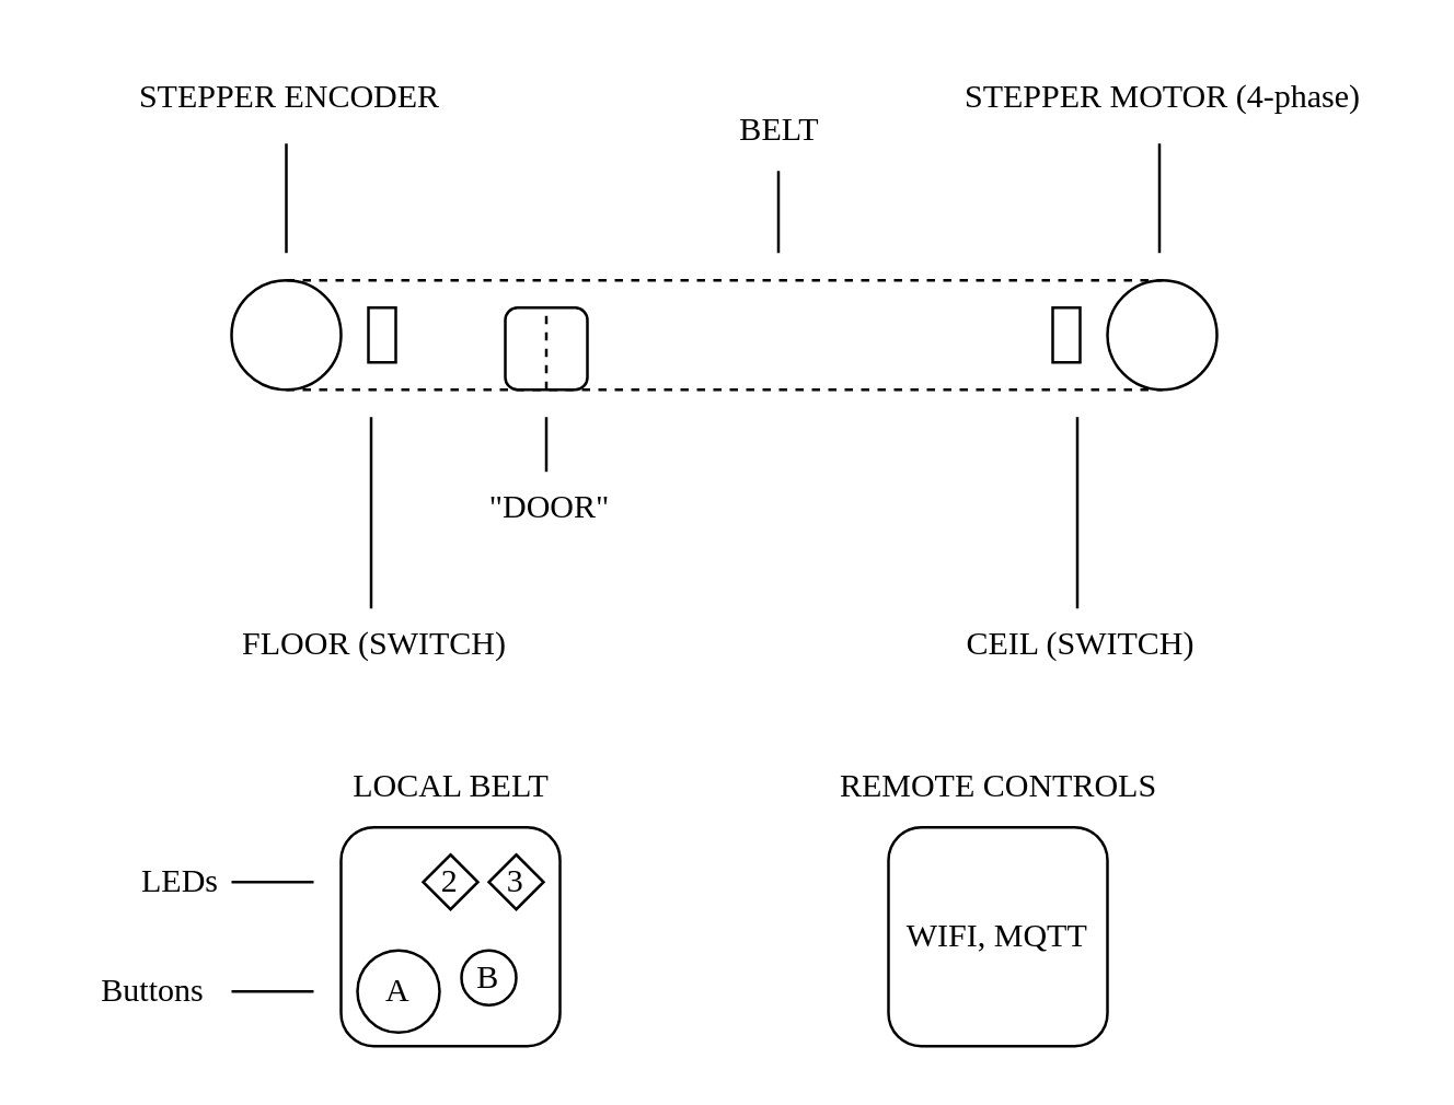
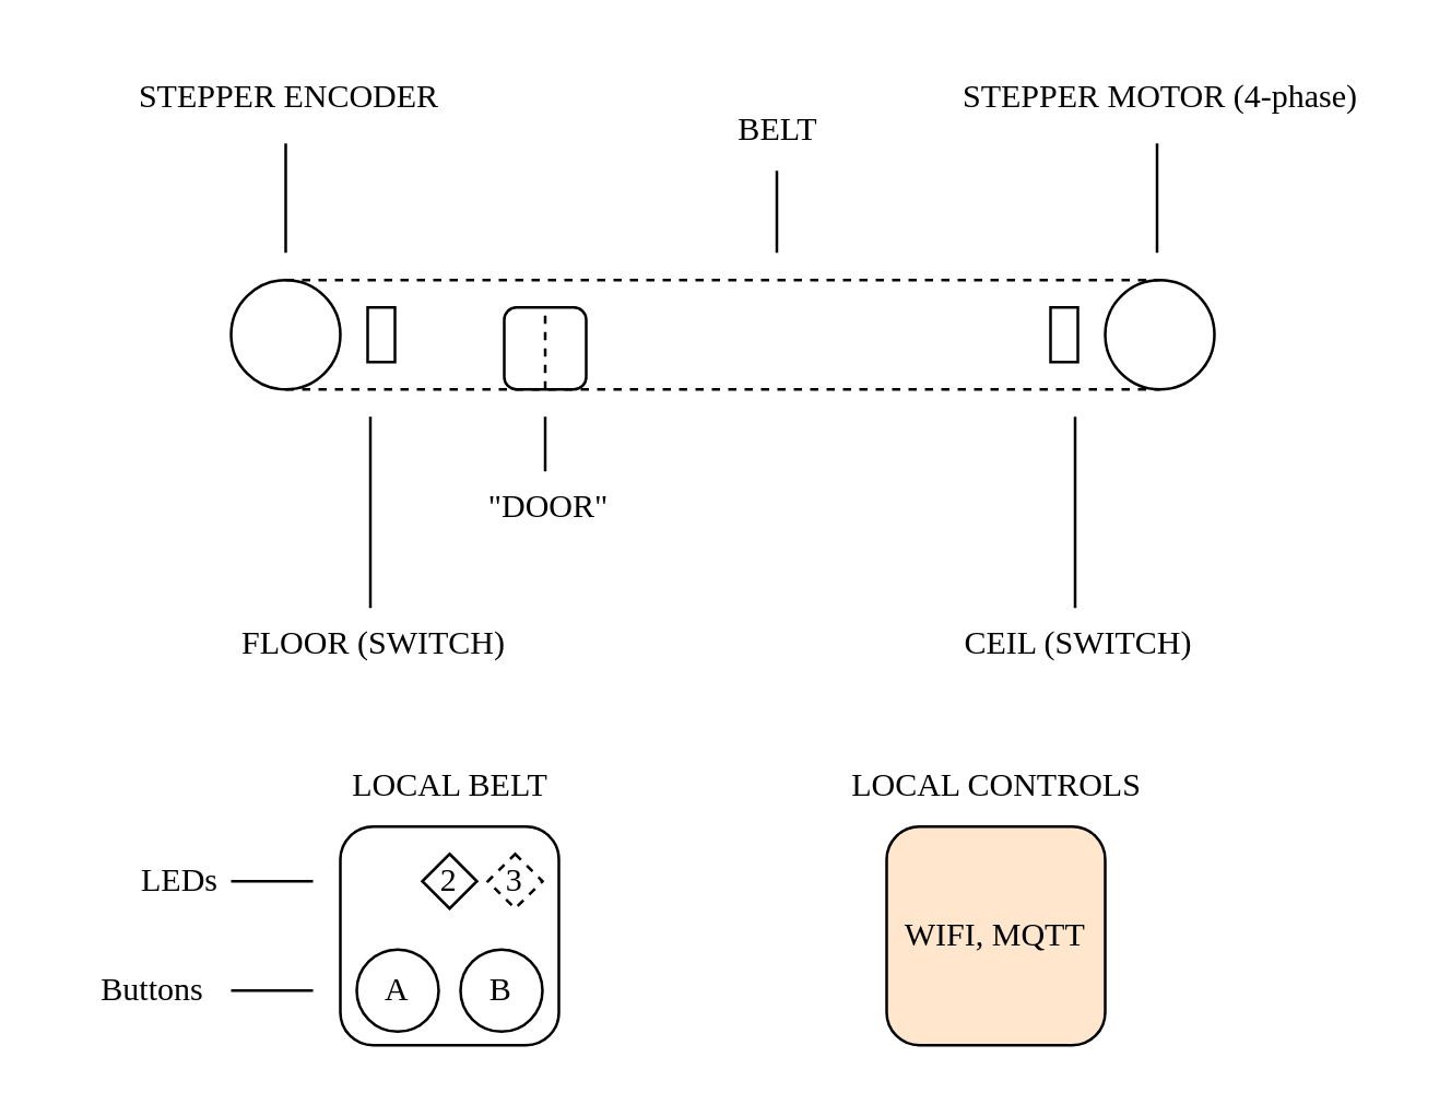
  <mxCell id="0" />
  <mxCell id="1" parent="0" />
  <mxCell id="2" value="" style="rounded=0;whiteSpace=wrap;html=1;fontFamily=Ubuntu Sans;fontSource=https%3A%2F%2Ffonts.googleapis.com%2Fcss%3Ffamily%3DUbuntu%2BSans;" vertex="1" parent="1"><mxGeometry x="134" y="112" width="10" height="20" as="geometry" /></mxCell>
  <mxCell id="3" value="" style="rounded=0;whiteSpace=wrap;html=1;fontFamily=Ubuntu Sans;fontSource=https%3A%2F%2Ffonts.googleapis.com%2Fcss%3Ffamily%3DUbuntu%2BSans;" vertex="1" parent="1"><mxGeometry x="384" y="112" width="10" height="20" as="geometry" /></mxCell>
  <mxCell id="4" value="" style="ellipse;whiteSpace=wrap;html=1;aspect=fixed;fontFamily=Ubuntu Sans;fontSource=https%3A%2F%2Ffonts.googleapis.com%2Fcss%3Ffamily%3DUbuntu%2BSans;" vertex="1" parent="1"><mxGeometry x="84" y="102" width="40" height="40" as="geometry" /></mxCell>
  <mxCell id="5" value="" style="ellipse;whiteSpace=wrap;html=1;aspect=fixed;fontFamily=Ubuntu Sans;fontSource=https%3A%2F%2Ffonts.googleapis.com%2Fcss%3Ffamily%3DUbuntu%2BSans;" vertex="1" parent="1"><mxGeometry x="404" y="102" width="40" height="40" as="geometry" /></mxCell>
  <mxCell id="6" value="" style="rounded=1;whiteSpace=wrap;html=1;fontFamily=Ubuntu Sans;fontSource=https%3A%2F%2Ffonts.googleapis.com%2Fcss%3Ffamily%3DUbuntu%2BSans;" vertex="1" parent="1"><mxGeometry x="184" y="112" width="30" height="30" as="geometry" /></mxCell>
  <mxCell id="7" value="" style="endArrow=none;dashed=1;html=1;rounded=0;exitX=0.5;exitY=1;exitDx=0;exitDy=0;entryX=0.5;entryY=1;entryDx=0;entryDy=0;fontFamily=Ubuntu Sans;fontSource=https%3A%2F%2Ffonts.googleapis.com%2Fcss%3Ffamily%3DUbuntu%2BSans;" edge="1" parent="1" source="4" target="5"><mxGeometry width="50" height="50" relative="1" as="geometry"><mxPoint x="354" y="122" as="sourcePoint" /><mxPoint x="404" y="72" as="targetPoint" /></mxGeometry></mxCell>
  <mxCell id="8" value="" style="endArrow=none;dashed=1;html=1;rounded=0;entryX=0.5;entryY=0;entryDx=0;entryDy=0;exitX=0.5;exitY=1;exitDx=0;exitDy=0;fontFamily=Ubuntu Sans;fontSource=https%3A%2F%2Ffonts.googleapis.com%2Fcss%3Ffamily%3DUbuntu%2BSans;" edge="1" parent="1" source="6" target="6"><mxGeometry width="50" height="50" relative="1" as="geometry"><mxPoint x="204" y="142" as="sourcePoint" /><mxPoint x="194" y="112" as="targetPoint" /></mxGeometry></mxCell>
  <mxCell id="9" value="" style="endArrow=none;dashed=1;html=1;rounded=0;fontFamily=Ubuntu Sans;fontSource=https%3A%2F%2Ffonts.googleapis.com%2Fcss%3Ffamily%3DUbuntu%2BSans;" edge="1" parent="1"><mxGeometry width="50" height="50" relative="1" as="geometry"><mxPoint x="104" y="102" as="sourcePoint" /><mxPoint x="424" y="102" as="targetPoint" /></mxGeometry></mxCell>
  <mxCell id="10" value="" style="endArrow=none;html=1;rounded=0;fontFamily=Ubuntu Sans;fontSource=https%3A%2F%2Ffonts.googleapis.com%2Fcss%3Ffamily%3DUbuntu%2BSans;" edge="1" parent="1"><mxGeometry width="50" height="50" relative="1" as="geometry"><mxPoint x="135" y="152" as="sourcePoint" /><mxPoint x="135" y="222" as="targetPoint" /></mxGeometry></mxCell>
  <mxCell id="11" value="FLOOR (SWITCH)" style="text;html=1;align=center;verticalAlign=middle;resizable=0;points=[];autosize=1;strokeColor=none;fillColor=none;fontFamily=Ubuntu Sans;fontSource=https%3A%2F%2Ffonts.googleapis.com%2Fcss%3Ffamily%3DUbuntu%2BSans;" vertex="1" parent="1"><mxGeometry x="81" y="220" width="110" height="30" as="geometry" /></mxCell>
  <mxCell id="12" value="" style="endArrow=none;html=1;rounded=0;fontFamily=Ubuntu Sans;fontSource=https%3A%2F%2Ffonts.googleapis.com%2Fcss%3Ffamily%3DUbuntu%2BSans;" edge="1" parent="1"><mxGeometry width="50" height="50" relative="1" as="geometry"><mxPoint x="393" y="152" as="sourcePoint" /><mxPoint x="393" y="222" as="targetPoint" /></mxGeometry></mxCell>
  <mxCell id="13" value="CEIL (SWITCH)" style="text;html=1;align=center;verticalAlign=middle;resizable=0;points=[];autosize=1;strokeColor=none;fillColor=none;fontFamily=Ubuntu Sans;fontSource=https%3A%2F%2Ffonts.googleapis.com%2Fcss%3Ffamily%3DUbuntu%2BSans;" vertex="1" parent="1"><mxGeometry x="344" y="220" width="100" height="30" as="geometry" /></mxCell>
  <mxCell id="14" value="" style="endArrow=none;html=1;rounded=0;fontFamily=Ubuntu Sans;fontSource=https%3A%2F%2Ffonts.googleapis.com%2Fcss%3Ffamily%3DUbuntu%2BSans;" edge="1" parent="1"><mxGeometry width="50" height="50" relative="1" as="geometry"><mxPoint x="104" y="52" as="sourcePoint" /><mxPoint x="104" y="92" as="targetPoint" /></mxGeometry></mxCell>
  <mxCell id="15" value="STEPPER ENCODER" style="text;html=1;align=center;verticalAlign=middle;resizable=0;points=[];autosize=1;strokeColor=none;fillColor=none;fontFamily=Ubuntu Sans;fontSource=https%3A%2F%2Ffonts.googleapis.com%2Fcss%3Ffamily%3DUbuntu%2BSans;" vertex="1" parent="1"><mxGeometry x="40" y="20" width="130" height="30" as="geometry" /></mxCell>
  <mxCell id="16" value="" style="endArrow=none;html=1;rounded=0;fontFamily=Ubuntu Sans;fontSource=https%3A%2F%2Ffonts.googleapis.com%2Fcss%3Ffamily%3DUbuntu%2BSans;" edge="1" parent="1"><mxGeometry width="50" height="50" relative="1" as="geometry"><mxPoint x="423" y="52" as="sourcePoint" /><mxPoint x="423" y="92" as="targetPoint" /></mxGeometry></mxCell>
  <mxCell id="17" value="STEPPER MOTOR (4-phase)" style="text;html=1;align=center;verticalAlign=middle;resizable=0;points=[];autosize=1;strokeColor=none;fillColor=none;fontFamily=Ubuntu Sans;fontSource=https%3A%2F%2Ffonts.googleapis.com%2Fcss%3Ffamily%3DUbuntu%2BSans;" vertex="1" parent="1"><mxGeometry x="339" y="20" width="170" height="30" as="geometry" /></mxCell>
  <mxCell id="18" value="" style="endArrow=none;html=1;rounded=0;fontFamily=Ubuntu Sans;fontSource=https%3A%2F%2Ffonts.googleapis.com%2Fcss%3Ffamily%3DUbuntu%2BSans;" edge="1" parent="1"><mxGeometry width="50" height="50" relative="1" as="geometry"><mxPoint x="199" y="152" as="sourcePoint" /><mxPoint x="199" y="172" as="targetPoint" /></mxGeometry></mxCell>
  <mxCell id="19" value="&quot;DOOR&quot;" style="text;html=1;align=center;verticalAlign=middle;resizable=0;points=[];autosize=1;strokeColor=none;fillColor=none;fontFamily=Ubuntu Sans;fontSource=https%3A%2F%2Ffonts.googleapis.com%2Fcss%3Ffamily%3DUbuntu%2BSans;" vertex="1" parent="1"><mxGeometry x="165" y="170" width="70" height="30" as="geometry" /></mxCell>
  <mxCell id="20" value="" style="endArrow=none;html=1;rounded=0;fontFamily=Ubuntu Sans;fontSource=https%3A%2F%2Ffonts.googleapis.com%2Fcss%3Ffamily%3DUbuntu%2BSans;" edge="1" parent="1"><mxGeometry width="50" height="50" relative="1" as="geometry"><mxPoint x="283.8" y="62" as="sourcePoint" /><mxPoint x="283.8" y="92" as="targetPoint" /></mxGeometry></mxCell>
  <mxCell id="21" value="BELT" style="text;html=1;align=center;verticalAlign=middle;resizable=0;points=[];autosize=1;strokeColor=none;fillColor=none;fontFamily=Ubuntu Sans;fontSource=https%3A%2F%2Ffonts.googleapis.com%2Fcss%3Ffamily%3DUbuntu%2BSans;" vertex="1" parent="1"><mxGeometry x="259" y="32" width="50" height="30" as="geometry" /></mxCell>
  <mxCell id="22" value="" style="rounded=1;whiteSpace=wrap;html=1;fontFamily=Ubuntu Sans;fontSource=https%3A%2F%2Ffonts.googleapis.com%2Fcss%3Ffamily%3DUbuntu%2BSans;" vertex="1" parent="1"><mxGeometry x="124" y="302" width="80" height="80" as="geometry" /></mxCell>
- <mxCell id="23" value="WIFI, MQTT" style="rounded=1;whiteSpace=wrap;html=1;fontFamily=Ubuntu Sans;fontSource=https%3A%2F%2Ffonts.googleapis.com%2Fcss%3Ffamily%3DUbuntu%2BSans;" vertex="1" parent="1"><mxGeometry x="324" y="302" width="80" height="80" as="geometry" /></mxCell>
+ <mxCell id="23" value="WIFI, MQTT" style="rounded=1;whiteSpace=wrap;html=1;fontFamily=Ubuntu Sans;fontSource=https%3A%2F%2Ffonts.googleapis.com%2Fcss%3Ffamily%3DUbuntu%2BSans;fillColor=#ffe6cc;" vertex="1" parent="1"><mxGeometry x="324" y="302" width="80" height="80" as="geometry" /></mxCell>
  <mxCell id="24" value="LOCAL BELT" style="text;html=1;align=center;verticalAlign=middle;resizable=0;points=[];autosize=1;strokeColor=none;fillColor=none;fontFamily=Ubuntu Sans;fontSource=https%3A%2F%2Ffonts.googleapis.com%2Fcss%3Ffamily%3DUbuntu%2BSans;" vertex="1" parent="1"><mxGeometry x="104" y="272" width="120" height="30" as="geometry" /></mxCell>
- <mxCell id="25" value="REMOTE CONTROLS" style="text;html=1;align=center;verticalAlign=middle;resizable=0;points=[];autosize=1;strokeColor=none;fillColor=none;fontFamily=Ubuntu Sans;fontSource=https%3A%2F%2Ffonts.googleapis.com%2Fcss%3Ffamily%3DUbuntu%2BSans;" vertex="1" parent="1"><mxGeometry x="299" y="272" width="130" height="30" as="geometry" /></mxCell>
+ <mxCell id="25" value="LOCAL CONTROLS" style="text;html=1;align=center;verticalAlign=middle;resizable=0;points=[];autosize=1;strokeColor=none;fillColor=none;fontFamily=Ubuntu Sans;fontSource=https%3A%2F%2Ffonts.googleapis.com%2Fcss%3Ffamily%3DUbuntu%2BSans;" vertex="1" parent="1"><mxGeometry x="299" y="272" width="130" height="30" as="geometry" /></mxCell>
  <mxCell id="26" value="A" style="ellipse;whiteSpace=wrap;html=1;aspect=fixed;fontFamily=Ubuntu Sans;fontSource=https%3A%2F%2Ffonts.googleapis.com%2Fcss%3Ffamily%3DUbuntu%2BSans;" vertex="1" parent="1"><mxGeometry x="130" y="347" width="30" height="30" as="geometry" /></mxCell>
- <mxCell id="27" value="B" style="ellipse;whiteSpace=wrap;html=1;aspect=fixed;fontFamily=Ubuntu Sans;fontSource=https%3A%2F%2Ffonts.googleapis.com%2Fcss%3Ffamily%3DUbuntu%2BSans;" vertex="1" parent="1"><mxGeometry x="168" y="347" width="20" height="20" as="geometry" /></mxCell>
+ <mxCell id="27" value="B" style="ellipse;whiteSpace=wrap;html=1;aspect=fixed;fontFamily=Ubuntu Sans;fontSource=https%3A%2F%2Ffonts.googleapis.com%2Fcss%3Ffamily%3DUbuntu%2BSans;" vertex="1" parent="1"><mxGeometry x="168" y="347" width="30" height="30" as="geometry" /></mxCell>
  <mxCell id="28" value="2" style="rhombus;whiteSpace=wrap;html=1;fontFamily=Ubuntu Sans;fontSource=https%3A%2F%2Ffonts.googleapis.com%2Fcss%3Ffamily%3DUbuntu%2BSans;" vertex="1" parent="1"><mxGeometry x="154" y="312" width="20" height="20" as="geometry" /></mxCell>
- <mxCell id="29" value="3" style="rhombus;whiteSpace=wrap;html=1;fontFamily=Ubuntu Sans;fontSource=https%3A%2F%2Ffonts.googleapis.com%2Fcss%3Ffamily%3DUbuntu%2BSans;" vertex="1" parent="1"><mxGeometry x="178" y="312" width="20" height="20" as="geometry" /></mxCell>
+ <mxCell id="29" value="3" style="rhombus;whiteSpace=wrap;html=1;fontFamily=Ubuntu Sans;fontSource=https%3A%2F%2Ffonts.googleapis.com%2Fcss%3Ffamily%3DUbuntu%2BSans;dashed=1;" vertex="1" parent="1"><mxGeometry x="178" y="312" width="20" height="20" as="geometry" /></mxCell>
  <mxCell id="30" value="" style="endArrow=none;html=1;rounded=0;fontFamily=Ubuntu Sans;fontSource=https%3A%2F%2Ffonts.googleapis.com%2Fcss%3Ffamily%3DUbuntu%2BSans;" edge="1" parent="1"><mxGeometry width="50" height="50" relative="1" as="geometry"><mxPoint x="84" y="322" as="sourcePoint" /><mxPoint x="114" y="322" as="targetPoint" /></mxGeometry></mxCell>
  <mxCell id="31" value="LEDs" style="text;html=1;align=center;verticalAlign=middle;resizable=0;points=[];autosize=1;strokeColor=none;fillColor=none;fontFamily=Ubuntu Sans;fontSource=https%3A%2F%2Ffonts.googleapis.com%2Fcss%3Ffamily%3DUbuntu%2BSans;" vertex="1" parent="1"><mxGeometry x="40" y="307" width="50" height="30" as="geometry" /></mxCell>
  <mxCell id="32" value="" style="endArrow=none;html=1;rounded=0;fontFamily=Ubuntu Sans;fontSource=https%3A%2F%2Ffonts.googleapis.com%2Fcss%3Ffamily%3DUbuntu%2BSans;" edge="1" parent="1"><mxGeometry width="50" height="50" relative="1" as="geometry"><mxPoint x="84" y="362" as="sourcePoint" /><mxPoint x="114" y="362" as="targetPoint" /></mxGeometry></mxCell>
  <mxCell id="33" value="Buttons" style="text;html=1;align=center;verticalAlign=middle;resizable=0;points=[];autosize=1;strokeColor=none;fillColor=none;fontFamily=Ubuntu Sans;fontSource=https%3A%2F%2Ffonts.googleapis.com%2Fcss%3Ffamily%3DUbuntu%2BSans;" vertex="1" parent="1"><mxGeometry x="20" y="347" width="70" height="30" as="geometry" /></mxCell>
